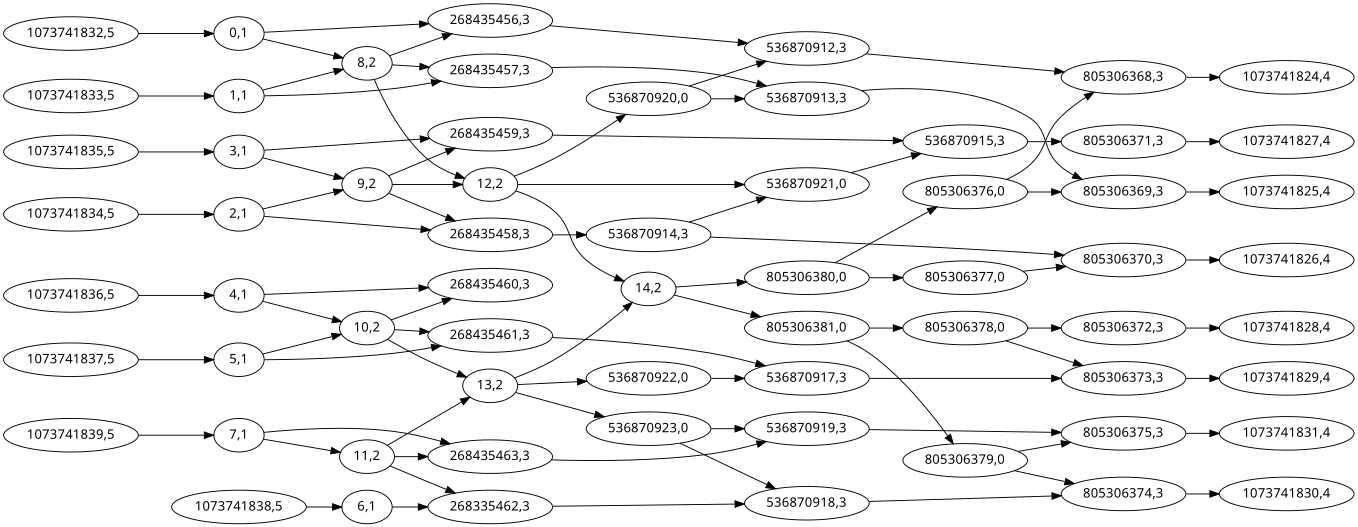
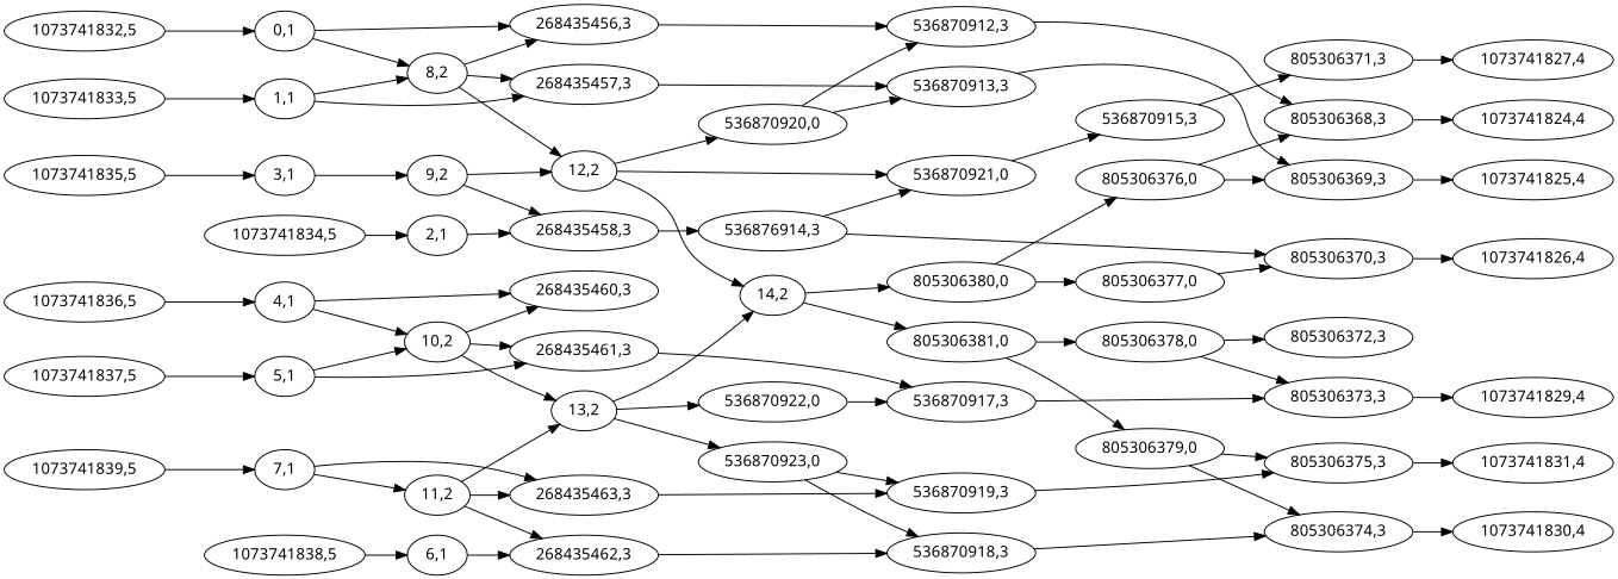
  digraph {
    fontname="Noto Sans"
    rankdir=LR
    node [fontname="Noto Sans"]
    edge [fontname="Noto Sans"]
    n1 [label="0,1"]
    n2 [label="268435456,3"]
    n3 [label="8,2"]
    n4 [label="536870912,3"]
    n5 [label="12,2"]
    n6 [label="268435457,3"]
    n7 [label="1073741832,5"]
    n8 [label="805306368,3"]
    n9 [label="536870920,0"]
    n10 [label="14,2"]
    n11 [label="536870921,0"]
    n12 [label="536870913,3"]
    n13 [label="1073741824,4"]
    n14 [label="805306369,3"]
    n15 [label="805306376,0"]
    n16 [label="1073741825,4"]
    n17 [label="1,1"]
    n18 [label="805306380,0"]
    n19 [label="805306381,0"]
    n20 [label="536870915,3"]
    n21 [label="805306377,0"]
    n22 [label="805306370,3"]
    n23 [label="9,2"]
    n24 [label="268435458,3"]
-   n25 [label="268435459,3"]
-   n26 [label="536870914,3"]
+   n26 [label="536876914,3"]
    n27 [label="805306378,0"]
    n28 [label="805306379,0"]
    n29 [label="13,2"]
    n30 [label="536870922,0"]
    n31 [label="536870923,0"]
    n32 [label="536870917,3"]
    n33 [label="536870918,3"]
    n34 [label="536870919,3"]
    n35 [label="1073741833,5"]
    n36 [label="2,1"]
    n37 [label="1073741834,5"]
    n38 [label="1073741826,4"]
    n39 [label="805306371,3"]
    n40 [label="1073741827,4"]
    n41 [label="3,1"]
    n42 [label="1073741835,5"]
    n43 [label="4,1"]
    n44 [label="268435460,3"]
    n45 [label="10,2"]
    n46 [label="268435461,3"]
    n47 [label="1073741836,5"]
    n48 [label="805306372,3"]
-   n49 [label="1073741828,4"]
    n50 [label="805306373,3"]
    n51 [label="1073741829,4"]
    n52 [label="5,1"]
    n53 [label="805306374,3"]
    n54 [label="805306375,3"]
    n55 [label="11,2"]
-   n56 [label="268335462,3"]
+   n56 [label="268435462,3"]
    n57 [label="268435463,3"]
    n58 [label="1073741837,5"]
    n59 [label="6,1"]
    n60 [label="1073741838,5"]
    n61 [label="1073741830,4"]
    n62 [label="1073741831,4"]
    n63 [label="7,1"]
    n64 [label="1073741839,5"]
    n1 -> n2
    n1 -> n3
    n2 -> n4
    n3 -> n2
    n3 -> n5
    n3 -> n6
    n4 -> n8
    n5 -> n9
    n5 -> n10
    n5 -> n11
    n6 -> n12
    n7 -> n1
    n8 -> n13
    n9 -> n4
    n9 -> n12
    n10 -> n18
    n10 -> n19
    n11 -> n20
    n12 -> n14
    n14 -> n16
    n15 -> n8
    n15 -> n14
    n17 -> n3
    n17 -> n6
    n18 -> n15
    n18 -> n21
    n19 -> n27
    n19 -> n28
    n20 -> n39
    n21 -> n22
    n22 -> n38
    n23 -> n5
    n23 -> n24
-   n23 -> n25
    n24 -> n26
-   n25 -> n20
    n26 -> n11
    n26 -> n22
    n27 -> n48
    n27 -> n50
    n28 -> n53
    n28 -> n54
    n29 -> n10
    n29 -> n30
    n29 -> n31
    n30 -> n32
    n31 -> n33
    n31 -> n34
    n32 -> n50
    n33 -> n53
    n34 -> n54
    n35 -> n17
-   n36 -> n23
    n36 -> n24
    n37 -> n36
    n39 -> n40
    n41 -> n23
-   n41 -> n25
    n42 -> n41
    n43 -> n44
    n43 -> n45
    n45 -> n29
    n45 -> n44
    n45 -> n46
    n46 -> n32
    n47 -> n43
-   n48 -> n49
    n50 -> n51
    n52 -> n45
    n52 -> n46
    n53 -> n61
    n54 -> n62
    n55 -> n29
    n55 -> n56
    n55 -> n57
    n56 -> n33
    n57 -> n34
    n58 -> n52
    n59 -> n56
    n60 -> n59
    n63 -> n55
    n63 -> n57
    n64 -> n63
  }
